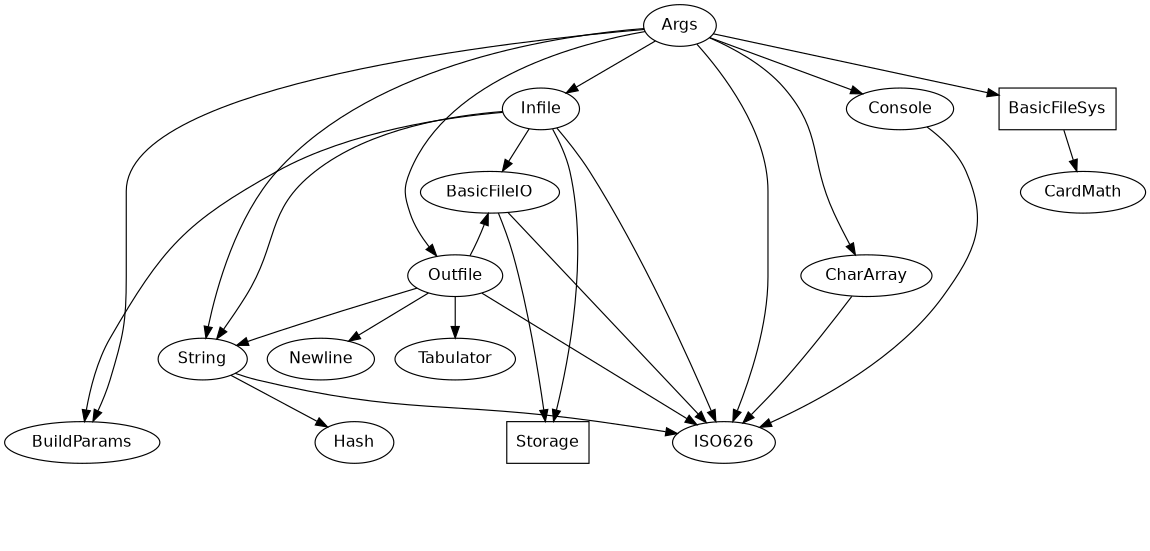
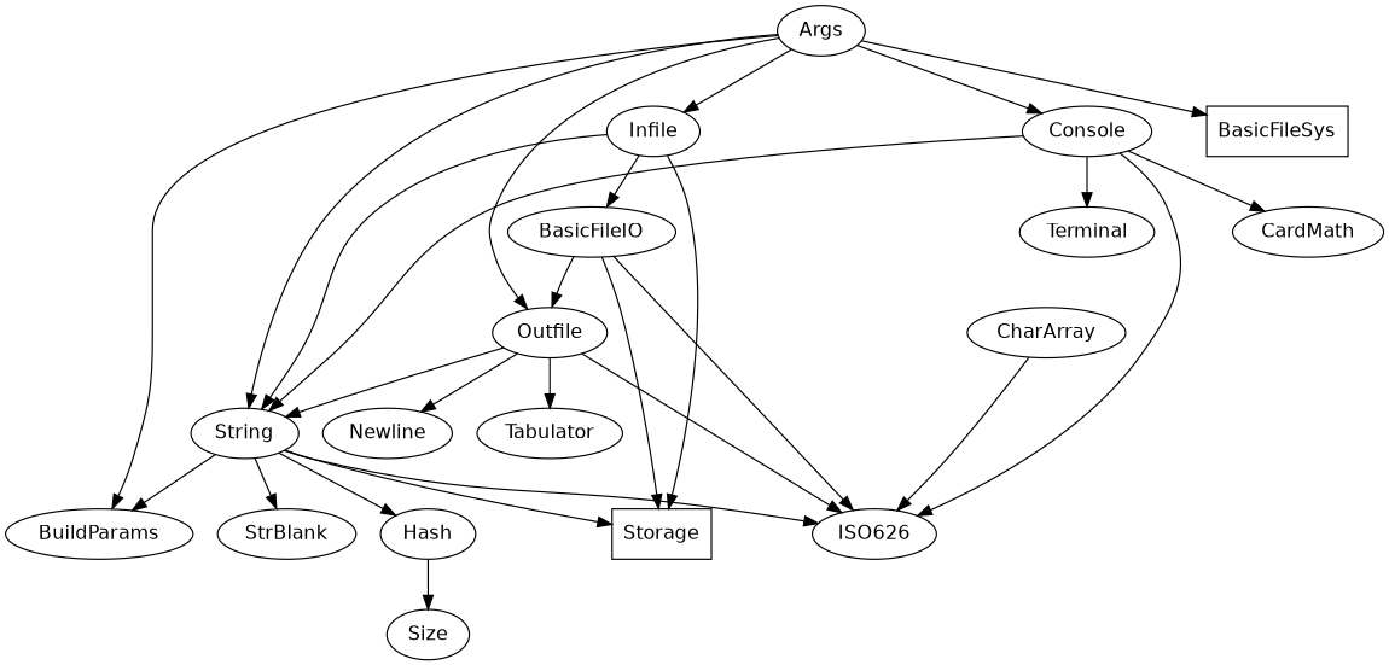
  digraph {
    node [fontname=helvetica]
    Args
    BuildParams
    CharArray
    Console
    BasicFileSys [shape=box]
    Infile
    n7 [label=ISO626]
    Outfile
    String
    CardMath
+   Terminal
    Storage [shape=box]
    BasicFileIO
    Newline
    Tabulator
    Hash
+   StrBlank
+   Size
    Args -> BuildParams
-   Args -> CharArray
    Args -> Console
    Args -> BasicFileSys
    Args -> Infile
-   Args -> n7
    Args -> Outfile
    Args -> String
    CharArray -> n7
    Console -> n7
-   BasicFileSys -> CardMath
-   Infile -> BuildParams
-   Infile -> n7
+   Console -> String
+   Console -> CardMath
+   Console -> Terminal
+   String -> BuildParams
    Infile -> String
    Infile -> Storage
    Infile -> BasicFileIO
    Outfile -> n7
    Outfile -> String
-   Outfile -> BasicFileIO
+   BasicFileIO -> Outfile
    Outfile -> Newline
    Outfile -> Tabulator
    String -> n7
+   String -> Storage
    String -> Hash
+   String -> StrBlank
    BasicFileIO -> n7
    BasicFileIO -> Storage
+   Hash -> Size
  }
